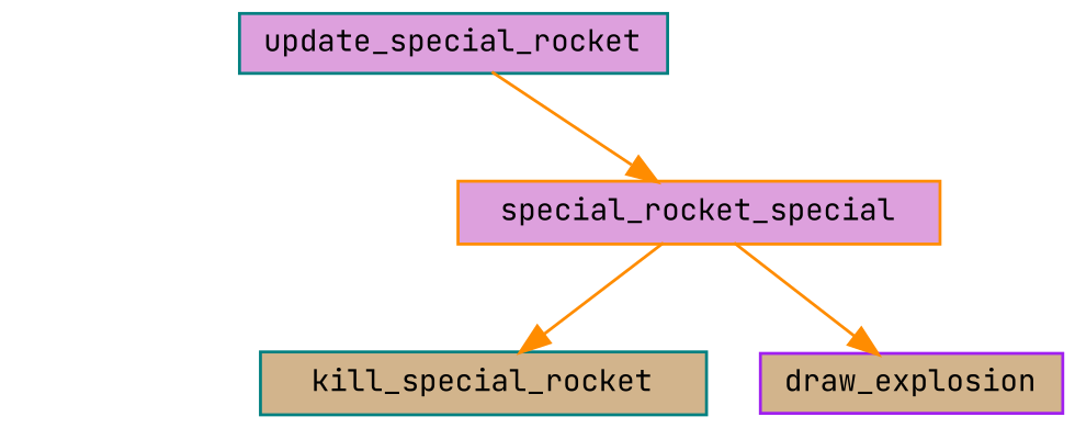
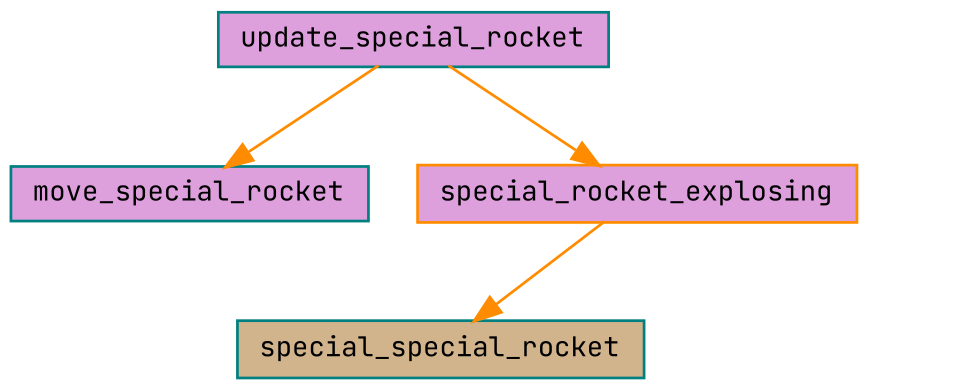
  digraph {
    fontname="JetBrains Mono"
    rankdir=TB
    node [color=teal fillcolor=plum fontname="JetBrains Mono" fontsize=10 shape=record style=filled]
    edge [color=darkorange fontname="JetBrains Mono" fontsize=10 labelfontname=Helvetica labelfontsize=10 style=solid]
    n1 [fontcolor=black height=0.2 label=update_special_rocket width=0.4]
-   n3 [color=darkorange height=0.2 label=special_rocket_special width=0.4]
-   n4 [fillcolor=tan height=0.2 label=kill_special_rocket width=0.4]
-   n5 [color=purple fillcolor=tan height=0.2 label=draw_explosion width=0.4]
+   n2 [height=0.2 label=move_special_rocket width=0.4]
+   n3 [color=darkorange height=0.2 label=special_rocket_explosing width=0.4]
+   n4 [fillcolor=tan height=0.2 label=special_special_rocket width=0.4]
+   n1 -> n2
    n1 -> n3
    n3 -> n4
-   n3 -> n5
  }
